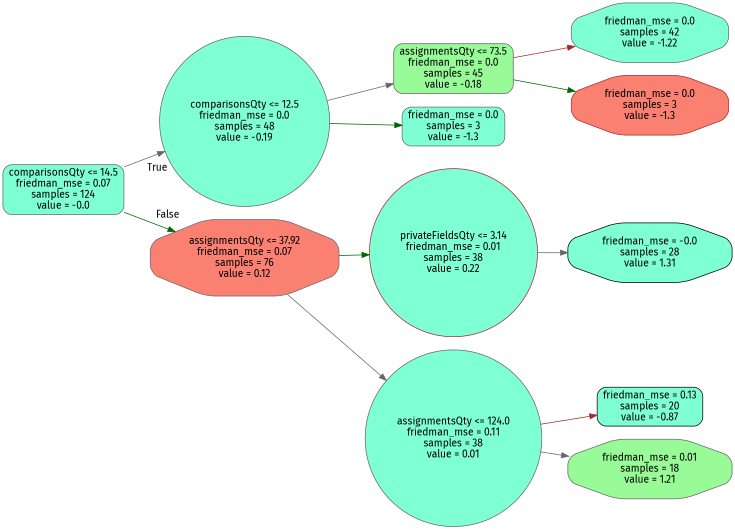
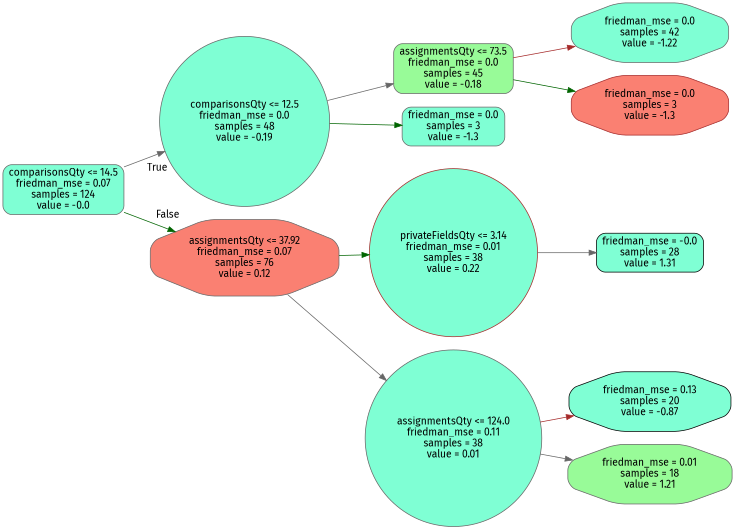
  digraph {
    fontname="Fira Sans"
    rankdir=LR
    node [color=gray40 fillcolor=aquamarine fontname="Fira Sans" shape=octagon style="filled, rounded"]
    edge [color=gray40 fontname="Fira Sans"]
    n1 [label="comparisonsQty <= 14.5\nfriedman_mse = 0.07\nsamples = 124\nvalue = -0.0" shape=box]
    n2 [label="comparisonsQty <= 12.5\nfriedman_mse = 0.0\nsamples = 48\nvalue = -0.19" shape=circle]
    n3 [fillcolor=salmon label="assignmentsQty <= 37.92\nfriedman_mse = 0.07\nsamples = 76\nvalue = 0.12"]
    n4 [fillcolor=palegreen label="assignmentsQty <= 73.5\nfriedman_mse = 0.0\nsamples = 45\nvalue = -0.18" shape=box]
    n5 [label="friedman_mse = 0.0\nsamples = 3\nvalue = -1.3" shape=box]
    n6 [color=brown label="privateFieldsQty <= 3.14\nfriedman_mse = 0.01\nsamples = 38\nvalue = 0.22" shape=circle]
    n7 [label="assignmentsQty <= 124.0\nfriedman_mse = 0.11\nsamples = 38\nvalue = 0.01" shape=circle]
    n8 [label="friedman_mse = 0.0\nsamples = 42\nvalue = -1.22"]
    n9 [color=brown fillcolor=salmon label="friedman_mse = 0.0\nsamples = 3\nvalue = -1.3"]
-   n10 [color=black label="friedman_mse = -0.0\nsamples = 28\nvalue = 1.31"]
-   n11 [color=black label="friedman_mse = 0.13\nsamples = 20\nvalue = -0.87" shape=box]
+   n10 [color=black label="friedman_mse = -0.0\nsamples = 28\nvalue = 1.31" shape=box]
+   n11 [color=black label="friedman_mse = 0.13\nsamples = 20\nvalue = -0.87"]
    n12 [fillcolor=palegreen label="friedman_mse = 0.01\nsamples = 18\nvalue = 1.21"]
    n1 -> n2 [headlabel=True labelangle=45 labeldistance=2.5]
    n1 -> n3 [color=darkgreen headlabel=False labelangle=-45 labeldistance=2.5]
    n2 -> n4
    n2 -> n5 [color=darkgreen]
    n3 -> n6 [color=darkgreen]
    n3 -> n7
    n4 -> n8 [color=brown]
    n4 -> n9 [color=darkgreen]
    n6 -> n10
    n7 -> n11 [color=brown]
    n7 -> n12
  }
